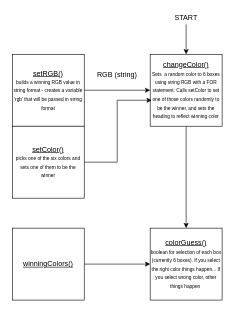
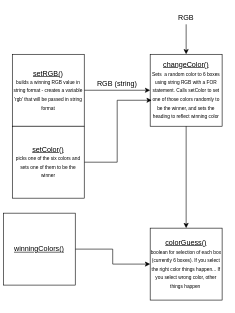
  <mxCell id="0" />
  <mxCell id="1" parent="0" />
  <mxCell id="2" style="edgeStyle=orthogonalEdgeStyle;rounded=0;orthogonalLoop=1;jettySize=auto;html=1;entryX=0;entryY=0.5;entryDx=0;entryDy=0;" edge="1" parent="1" source="3" target="4"><mxGeometry relative="1" as="geometry" /></mxCell>
  <mxCell id="3" value="&lt;u&gt;setRGB()&lt;/u&gt;&lt;br&gt;&lt;font style=&quot;font-size: 8px&quot;&gt;builds a winning RGB value in string format - creates a variable 'rgb' that will be passed in string format&lt;/font&gt;" style="rectangle;whiteSpace=wrap;html=1;" vertex="1" parent="1"><mxGeometry x="20" y="90" width="120" height="120" as="geometry" /></mxCell>
  <mxCell id="4" value="&lt;u&gt;changeColor()&lt;/u&gt;&lt;br&gt;&lt;font style=&quot;font-size: 8px&quot;&gt;Sets&amp;nbsp; a random color to 6 boxes using string RGB with a FOR statement. Calls setColor to set one of those colors randomly to be the winner, and sets the heading to reflect winning color&lt;/font&gt;" style="rectangle;whiteSpace=wrap;html=1;" vertex="1" parent="1"><mxGeometry x="250" y="90" width="120" height="120" as="geometry" /></mxCell>
  <mxCell id="5" value="" style="edgeStyle=orthogonalEdgeStyle;rounded=0;orthogonalLoop=1;jettySize=auto;html=1;entryX=0.022;entryY=0.639;entryDx=0;entryDy=0;entryPerimeter=0;" edge="1" parent="1" source="6" target="4"><mxGeometry relative="1" as="geometry"><mxPoint x="230" y="150" as="targetPoint" /></mxGeometry></mxCell>
  <mxCell id="6" value="&lt;u&gt;setColor()&lt;/u&gt;&lt;br&gt;&lt;font style=&quot;font-size: 8px&quot;&gt;picks one of the six colors and sets one of them to be the winner&lt;/font&gt;" style="rectangle;whiteSpace=wrap;html=1;" vertex="1" parent="1"><mxGeometry x="20" y="210" width="120" height="120" as="geometry" /></mxCell>
  <mxCell id="7" value="&lt;u&gt;colorGuess()&lt;/u&gt;&lt;br&gt;&lt;font style=&quot;font-size: 8px&quot;&gt;boolean for selection of each box (currently 6 boxes). If you select the right color things happen... If you select wrong color, other things happen&amp;nbsp;&lt;/font&gt;" style="rectangle;whiteSpace=wrap;html=1;" vertex="1" parent="1"><mxGeometry x="250" y="380" width="120" height="120" as="geometry" /></mxCell>
  <mxCell id="8" value="" style="edgeStyle=orthogonalEdgeStyle;rounded=0;orthogonalLoop=1;jettySize=auto;html=1;" edge="1" parent="1" source="9" target="7"><mxGeometry relative="1" as="geometry" /></mxCell>
- <mxCell id="9" value="&lt;u&gt;winningColors()&lt;/u&gt;" style="rectangle;whiteSpace=wrap;html=1;" vertex="1" parent="1"><mxGeometry x="20" y="380" width="120" height="120" as="geometry" /></mxCell>
+ <mxCell id="9" value="&lt;u&gt;winningColors()&lt;/u&gt;" style="rectangle;whiteSpace=wrap;html=1;" vertex="1" parent="1"><mxGeometry x="5" y="355" width="120" height="120" as="geometry" /></mxCell>
  <mxCell id="10" value="" style="endArrow=classic;html=1;exitX=0.5;exitY=1;exitDx=0;exitDy=0;entryX=0.5;entryY=0;entryDx=0;entryDy=0;" edge="1" parent="1" source="4" target="7"><mxGeometry width="50" height="50" relative="1" as="geometry"><mxPoint x="180" y="280" as="sourcePoint" /><mxPoint x="310" y="340" as="targetPoint" /></mxGeometry></mxCell>
  <mxCell id="11" value="" style="endArrow=classic;html=1;entryX=0.5;entryY=0;entryDx=0;entryDy=0;" edge="1" parent="1" target="4"><mxGeometry width="50" height="50" relative="1" as="geometry"><mxPoint x="310" y="40" as="sourcePoint" /><mxPoint x="230" y="130" as="targetPoint" /></mxGeometry></mxCell>
- <mxCell id="12" value="START" style="text;html=1;strokeColor=none;fillColor=none;align=center;verticalAlign=middle;whiteSpace=wrap;rounded=0;" vertex="1" parent="1"><mxGeometry x="290" y="20" width="40" height="20" as="geometry" /></mxCell>
- <mxCell id="13" value="RGB (string)" style="text;html=1;strokeColor=none;fillColor=none;align=center;verticalAlign=middle;whiteSpace=wrap;rounded=0;" vertex="1" parent="1"><mxGeometry x="160" y="115" width="70" height="20" as="geometry" /></mxCell>
+ <mxCell id="12" value="RGB" style="text;html=1;strokeColor=none;fillColor=none;align=center;verticalAlign=middle;whiteSpace=wrap;rounded=0;" vertex="1" parent="1"><mxGeometry x="290" y="20" width="40" height="20" as="geometry" /></mxCell>
+ <mxCell id="13" value="RGB (string)" style="text;html=1;strokeColor=none;fillColor=none;align=center;verticalAlign=middle;whiteSpace=wrap;rounded=0;" vertex="1" parent="1"><mxGeometry x="160" y="130" width="70" height="20" as="geometry" /></mxCell>
